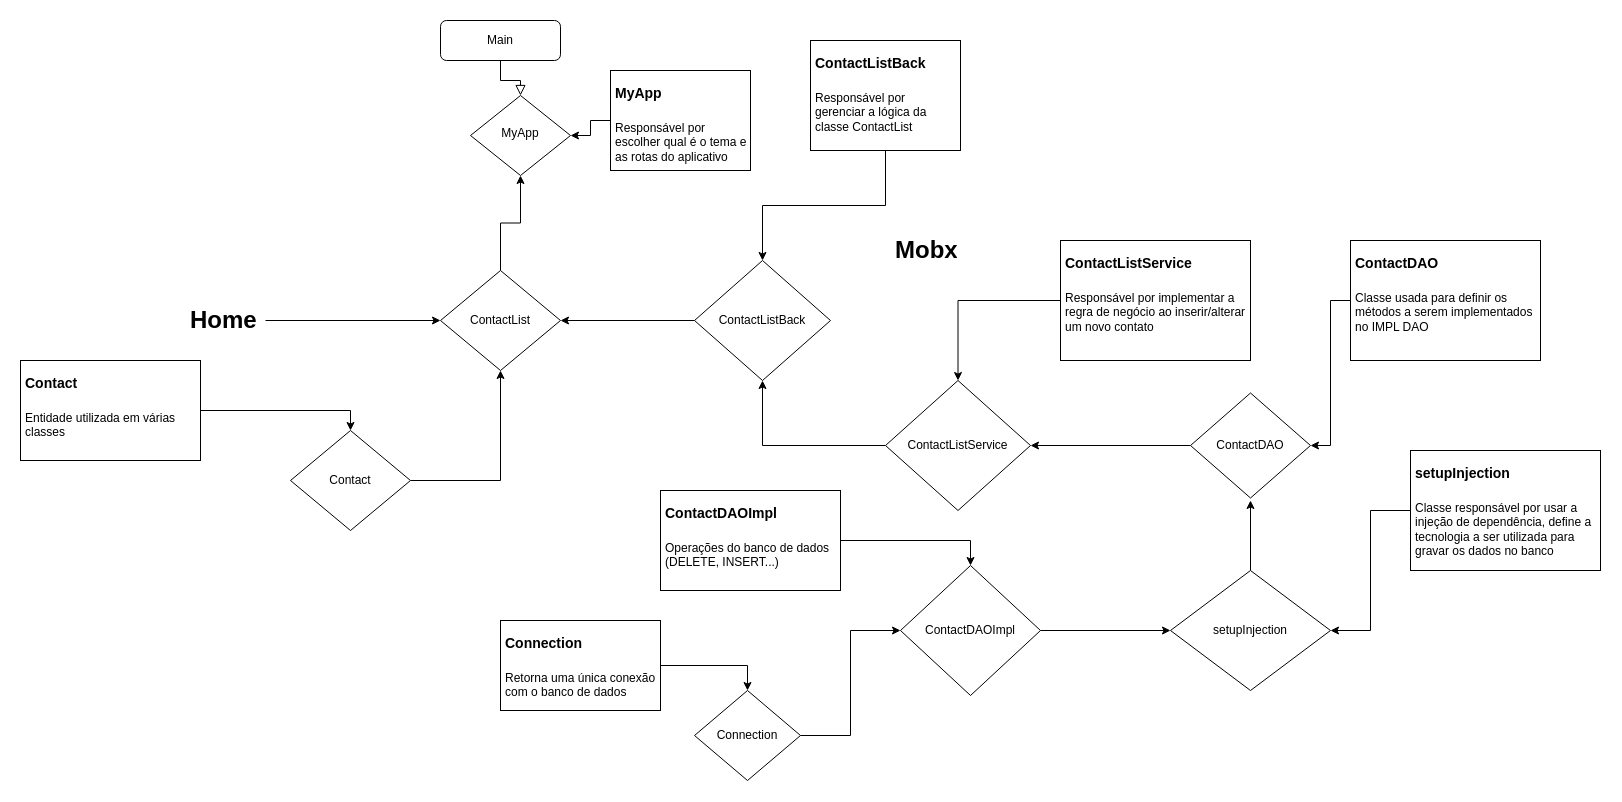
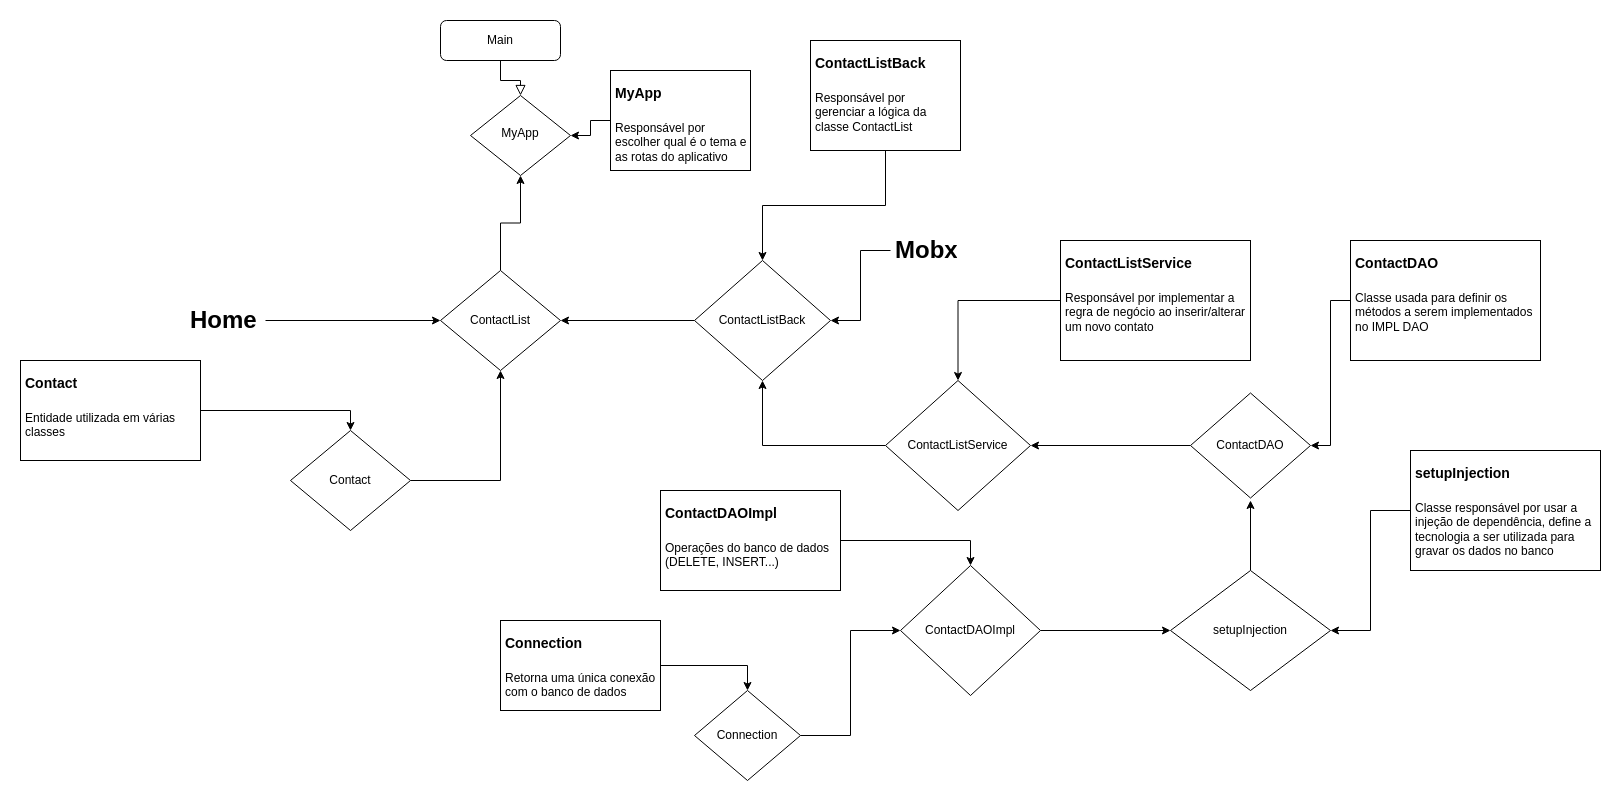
  <mxCell id="0" />
  <mxCell id="1" parent="0" />
  <mxCell id="2" value="" style="rounded=0;html=1;jettySize=auto;orthogonalLoop=1;fontSize=11;endArrow=block;endFill=0;endSize=8;strokeWidth=1;shadow=0;labelBackgroundColor=none;edgeStyle=orthogonalEdgeStyle;" parent="1" source="3" target="4" edge="1"><mxGeometry relative="1" as="geometry" /></mxCell>
  <mxCell id="3" value="Main" style="rounded=1;whiteSpace=wrap;html=1;fontSize=12;glass=0;strokeWidth=1;shadow=0;" parent="1" vertex="1"><mxGeometry x="440" y="20" width="120" height="40" as="geometry" /></mxCell>
  <mxCell id="4" value="MyApp" style="rhombus;whiteSpace=wrap;html=1;shadow=0;fontFamily=Helvetica;fontSize=12;align=center;strokeWidth=1;spacing=6;spacingTop=-4;" parent="1" vertex="1"><mxGeometry x="470" y="95" width="100" height="80" as="geometry" /></mxCell>
  <mxCell id="5" style="edgeStyle=orthogonalEdgeStyle;rounded=0;orthogonalLoop=1;jettySize=auto;html=1;" edge="1" parent="1" source="6" target="4"><mxGeometry relative="1" as="geometry" /></mxCell>
  <mxCell id="6" value="&lt;h1&gt;&lt;font style=&quot;font-size: 14px&quot;&gt;MyApp&lt;/font&gt;&lt;/h1&gt;&lt;p&gt;Responsável por escolher qual é o tema e as rotas do aplicativo&lt;/p&gt;" style="text;html=1;fillColor=none;spacing=5;spacingTop=-20;whiteSpace=wrap;overflow=hidden;rounded=0;strokeColor=#000000;" vertex="1" parent="1"><mxGeometry x="610" y="70" width="140" height="100" as="geometry" /></mxCell>
  <mxCell id="7" style="edgeStyle=orthogonalEdgeStyle;rounded=0;orthogonalLoop=1;jettySize=auto;html=1;entryX=0.5;entryY=1;entryDx=0;entryDy=0;" edge="1" parent="1" source="8" target="4"><mxGeometry relative="1" as="geometry"><mxPoint x="510" y="200" as="targetPoint" /></mxGeometry></mxCell>
  <mxCell id="8" value="ContactList" style="rhombus;whiteSpace=wrap;html=1;" vertex="1" parent="1"><mxGeometry x="440" y="270" width="120" height="100" as="geometry" /></mxCell>
  <mxCell id="9" style="edgeStyle=orthogonalEdgeStyle;rounded=0;orthogonalLoop=1;jettySize=auto;html=1;" edge="1" parent="1" source="10" target="8"><mxGeometry relative="1" as="geometry" /></mxCell>
  <mxCell id="10" value="ContactListBack" style="rhombus;whiteSpace=wrap;html=1;" vertex="1" parent="1"><mxGeometry x="694" y="260" width="136" height="120" as="geometry" /></mxCell>
  <mxCell id="11" style="edgeStyle=orthogonalEdgeStyle;rounded=0;orthogonalLoop=1;jettySize=auto;html=1;" edge="1" parent="1" source="12" target="8"><mxGeometry relative="1" as="geometry" /></mxCell>
  <mxCell id="12" value="&lt;h1&gt;Home&lt;/h1&gt;" style="text;html=1;strokeColor=none;fillColor=none;spacing=5;spacingTop=-20;whiteSpace=wrap;overflow=hidden;rounded=0;" vertex="1" parent="1"><mxGeometry x="185" y="300" width="80" height="40" as="geometry" /></mxCell>
  <mxCell id="13" style="edgeStyle=orthogonalEdgeStyle;rounded=0;orthogonalLoop=1;jettySize=auto;html=1;entryX=0.5;entryY=0;entryDx=0;entryDy=0;" edge="1" parent="1" source="14" target="10"><mxGeometry relative="1" as="geometry" /></mxCell>
  <mxCell id="14" value="&lt;h1&gt;&lt;font style=&quot;font-size: 14px&quot;&gt;ContactListBack&lt;/font&gt;&lt;/h1&gt;&lt;h1&gt;&lt;p style=&quot;font-size: 12px ; font-weight: 400&quot;&gt;Responsável por gerenciar a lógica da classe ContactList&lt;/p&gt;&lt;/h1&gt;" style="text;html=1;fillColor=none;spacing=5;spacingTop=-20;whiteSpace=wrap;overflow=hidden;rounded=0;strokeColor=#000000;" vertex="1" parent="1"><mxGeometry x="810" y="40" width="150" height="110" as="geometry" /></mxCell>
+ <mxCell id="15" style="edgeStyle=orthogonalEdgeStyle;rounded=0;orthogonalLoop=1;jettySize=auto;html=1;" edge="1" parent="1" source="16" target="10"><mxGeometry relative="1" as="geometry" /></mxCell>
  <mxCell id="16" value="&lt;h1&gt;&lt;span&gt;Mobx&lt;/span&gt;&lt;br&gt;&lt;/h1&gt;" style="text;html=1;strokeColor=none;fillColor=none;spacing=5;spacingTop=-20;whiteSpace=wrap;overflow=hidden;rounded=0;" vertex="1" parent="1"><mxGeometry x="890" y="230" width="70" height="40" as="geometry" /></mxCell>
  <mxCell id="17" style="edgeStyle=orthogonalEdgeStyle;rounded=0;orthogonalLoop=1;jettySize=auto;html=1;entryX=0.5;entryY=1;entryDx=0;entryDy=0;" edge="1" parent="1" source="18" target="10"><mxGeometry relative="1" as="geometry" /></mxCell>
  <mxCell id="18" value="ContactListService" style="rhombus;whiteSpace=wrap;html=1;strokeColor=#000000;" vertex="1" parent="1"><mxGeometry x="885" y="380" width="145" height="130" as="geometry" /></mxCell>
  <mxCell id="19" style="edgeStyle=orthogonalEdgeStyle;rounded=0;orthogonalLoop=1;jettySize=auto;html=1;entryX=0.5;entryY=0;entryDx=0;entryDy=0;" edge="1" parent="1" source="20" target="18"><mxGeometry relative="1" as="geometry" /></mxCell>
  <mxCell id="20" value="&lt;h1&gt;&lt;font style=&quot;font-size: 14px&quot;&gt;ContactListService&lt;/font&gt;&lt;/h1&gt;&lt;h1&gt;&lt;p style=&quot;font-size: 12px ; font-weight: 400&quot;&gt;Responsável por implementar a regra de negócio ao inserir/alterar um novo contato&lt;/p&gt;&lt;/h1&gt;" style="text;html=1;fillColor=none;spacing=5;spacingTop=-20;whiteSpace=wrap;overflow=hidden;rounded=0;strokeColor=#000000;" vertex="1" parent="1"><mxGeometry x="1060" y="240" width="190" height="120" as="geometry" /></mxCell>
  <mxCell id="21" style="edgeStyle=orthogonalEdgeStyle;rounded=0;orthogonalLoop=1;jettySize=auto;html=1;entryX=1;entryY=0.5;entryDx=0;entryDy=0;" edge="1" parent="1" source="22" target="18"><mxGeometry relative="1" as="geometry" /></mxCell>
  <mxCell id="22" value="ContactDAO" style="rhombus;whiteSpace=wrap;html=1;strokeColor=#000000;" vertex="1" parent="1"><mxGeometry x="1190" y="392.5" width="120" height="105" as="geometry" /></mxCell>
  <mxCell id="23" style="edgeStyle=orthogonalEdgeStyle;rounded=0;orthogonalLoop=1;jettySize=auto;html=1;entryX=1;entryY=0.5;entryDx=0;entryDy=0;" edge="1" parent="1" source="24" target="22"><mxGeometry relative="1" as="geometry" /></mxCell>
  <mxCell id="24" value="&lt;h1&gt;&lt;span style=&quot;font-size: 14px&quot;&gt;ContactDAO&lt;/span&gt;&lt;/h1&gt;&lt;h1&gt;&lt;p style=&quot;font-size: 12px ; font-weight: 400&quot;&gt;Classe usada para definir os métodos a serem implementados no IMPL DAO&lt;/p&gt;&lt;/h1&gt;" style="text;html=1;fillColor=none;spacing=5;spacingTop=-20;whiteSpace=wrap;overflow=hidden;rounded=0;strokeColor=#000000;" vertex="1" parent="1"><mxGeometry x="1350" y="240" width="190" height="120" as="geometry" /></mxCell>
  <mxCell id="25" style="edgeStyle=orthogonalEdgeStyle;rounded=0;orthogonalLoop=1;jettySize=auto;html=1;" edge="1" parent="1" source="26"><mxGeometry relative="1" as="geometry"><mxPoint x="1250" y="500" as="targetPoint" /></mxGeometry></mxCell>
  <mxCell id="26" value="setupInjection" style="rhombus;whiteSpace=wrap;html=1;strokeColor=#000000;" vertex="1" parent="1"><mxGeometry x="1170" y="570" width="160" height="120" as="geometry" /></mxCell>
  <mxCell id="27" style="edgeStyle=orthogonalEdgeStyle;rounded=0;orthogonalLoop=1;jettySize=auto;html=1;" edge="1" parent="1" source="28" target="26"><mxGeometry relative="1" as="geometry" /></mxCell>
  <mxCell id="28" value="&lt;h1&gt;&lt;span style=&quot;font-size: 14px&quot;&gt;setupInjection&lt;/span&gt;&lt;/h1&gt;&lt;h1&gt;&lt;p style=&quot;font-size: 12px ; font-weight: 400&quot;&gt;Classe responsável por usar a injeção de dependência, define a tecnologia a ser utilizada para gravar os dados no banco&amp;nbsp;&lt;/p&gt;&lt;/h1&gt;" style="text;html=1;fillColor=none;spacing=5;spacingTop=-20;whiteSpace=wrap;overflow=hidden;rounded=0;strokeColor=#000000;" vertex="1" parent="1"><mxGeometry x="1410" y="450" width="190" height="120" as="geometry" /></mxCell>
  <mxCell id="29" style="edgeStyle=orthogonalEdgeStyle;rounded=0;orthogonalLoop=1;jettySize=auto;html=1;entryX=0;entryY=0.5;entryDx=0;entryDy=0;" edge="1" parent="1" source="30" target="26"><mxGeometry relative="1" as="geometry" /></mxCell>
  <mxCell id="30" value="ContactDAOImpl" style="rhombus;whiteSpace=wrap;html=1;strokeColor=#000000;" vertex="1" parent="1"><mxGeometry x="900" y="565" width="140" height="130" as="geometry" /></mxCell>
  <mxCell id="31" style="edgeStyle=orthogonalEdgeStyle;rounded=0;orthogonalLoop=1;jettySize=auto;html=1;entryX=0.5;entryY=0;entryDx=0;entryDy=0;" edge="1" parent="1" source="32" target="30"><mxGeometry relative="1" as="geometry" /></mxCell>
  <mxCell id="32" value="&lt;h1&gt;&lt;font style=&quot;font-size: 14px&quot;&gt;ContactDAOImpl&lt;/font&gt;&lt;/h1&gt;&lt;h1&gt;&lt;p style=&quot;font-size: 12px ; font-weight: 400&quot;&gt;Operações do banco de dados (DELETE, INSERT...&lt;span&gt;)&lt;/span&gt;&lt;/p&gt;&lt;/h1&gt;" style="text;html=1;fillColor=none;spacing=5;spacingTop=-20;whiteSpace=wrap;overflow=hidden;rounded=0;strokeColor=#000000;" vertex="1" parent="1"><mxGeometry x="660" y="490" width="180" height="100" as="geometry" /></mxCell>
  <mxCell id="33" style="edgeStyle=orthogonalEdgeStyle;rounded=0;orthogonalLoop=1;jettySize=auto;html=1;entryX=0;entryY=0.5;entryDx=0;entryDy=0;" edge="1" parent="1" source="34" target="30"><mxGeometry relative="1" as="geometry" /></mxCell>
  <mxCell id="34" value="Connection" style="rhombus;whiteSpace=wrap;html=1;strokeColor=#000000;" vertex="1" parent="1"><mxGeometry x="694" y="690" width="106" height="90" as="geometry" /></mxCell>
  <mxCell id="35" style="edgeStyle=orthogonalEdgeStyle;rounded=0;orthogonalLoop=1;jettySize=auto;html=1;entryX=0.5;entryY=0;entryDx=0;entryDy=0;" edge="1" parent="1" source="36" target="34"><mxGeometry relative="1" as="geometry" /></mxCell>
  <mxCell id="36" value="&lt;h1&gt;&lt;font style=&quot;font-size: 14px&quot;&gt;Connection&lt;/font&gt;&lt;/h1&gt;&lt;h1&gt;&lt;p style=&quot;font-size: 12px ; font-weight: 400&quot;&gt;Retorna uma única conexão com o banco de dados&lt;/p&gt;&lt;/h1&gt;" style="text;html=1;fillColor=none;spacing=5;spacingTop=-20;whiteSpace=wrap;overflow=hidden;rounded=0;strokeColor=#000000;" vertex="1" parent="1"><mxGeometry x="500" y="620" width="160" height="90" as="geometry" /></mxCell>
  <mxCell id="37" style="edgeStyle=orthogonalEdgeStyle;rounded=0;orthogonalLoop=1;jettySize=auto;html=1;entryX=0.5;entryY=1;entryDx=0;entryDy=0;" edge="1" parent="1" source="38" target="8"><mxGeometry relative="1" as="geometry" /></mxCell>
  <mxCell id="38" value="Contact" style="rhombus;whiteSpace=wrap;html=1;strokeColor=#000000;" vertex="1" parent="1"><mxGeometry x="290" y="430" width="120" height="100" as="geometry" /></mxCell>
  <mxCell id="39" style="edgeStyle=orthogonalEdgeStyle;rounded=0;orthogonalLoop=1;jettySize=auto;html=1;entryX=0.5;entryY=0;entryDx=0;entryDy=0;" edge="1" parent="1" source="40" target="38"><mxGeometry relative="1" as="geometry" /></mxCell>
  <mxCell id="40" value="&lt;h1&gt;&lt;font style=&quot;font-size: 14px&quot;&gt;Contact&lt;/font&gt;&lt;/h1&gt;&lt;h1&gt;&lt;p style=&quot;font-size: 12px ; font-weight: 400&quot;&gt;Entidade utilizada em várias classes&lt;/p&gt;&lt;/h1&gt;" style="text;html=1;fillColor=none;spacing=5;spacingTop=-20;whiteSpace=wrap;overflow=hidden;rounded=0;strokeColor=#000000;" vertex="1" parent="1"><mxGeometry x="20" y="360" width="180" height="100" as="geometry" /></mxCell>
